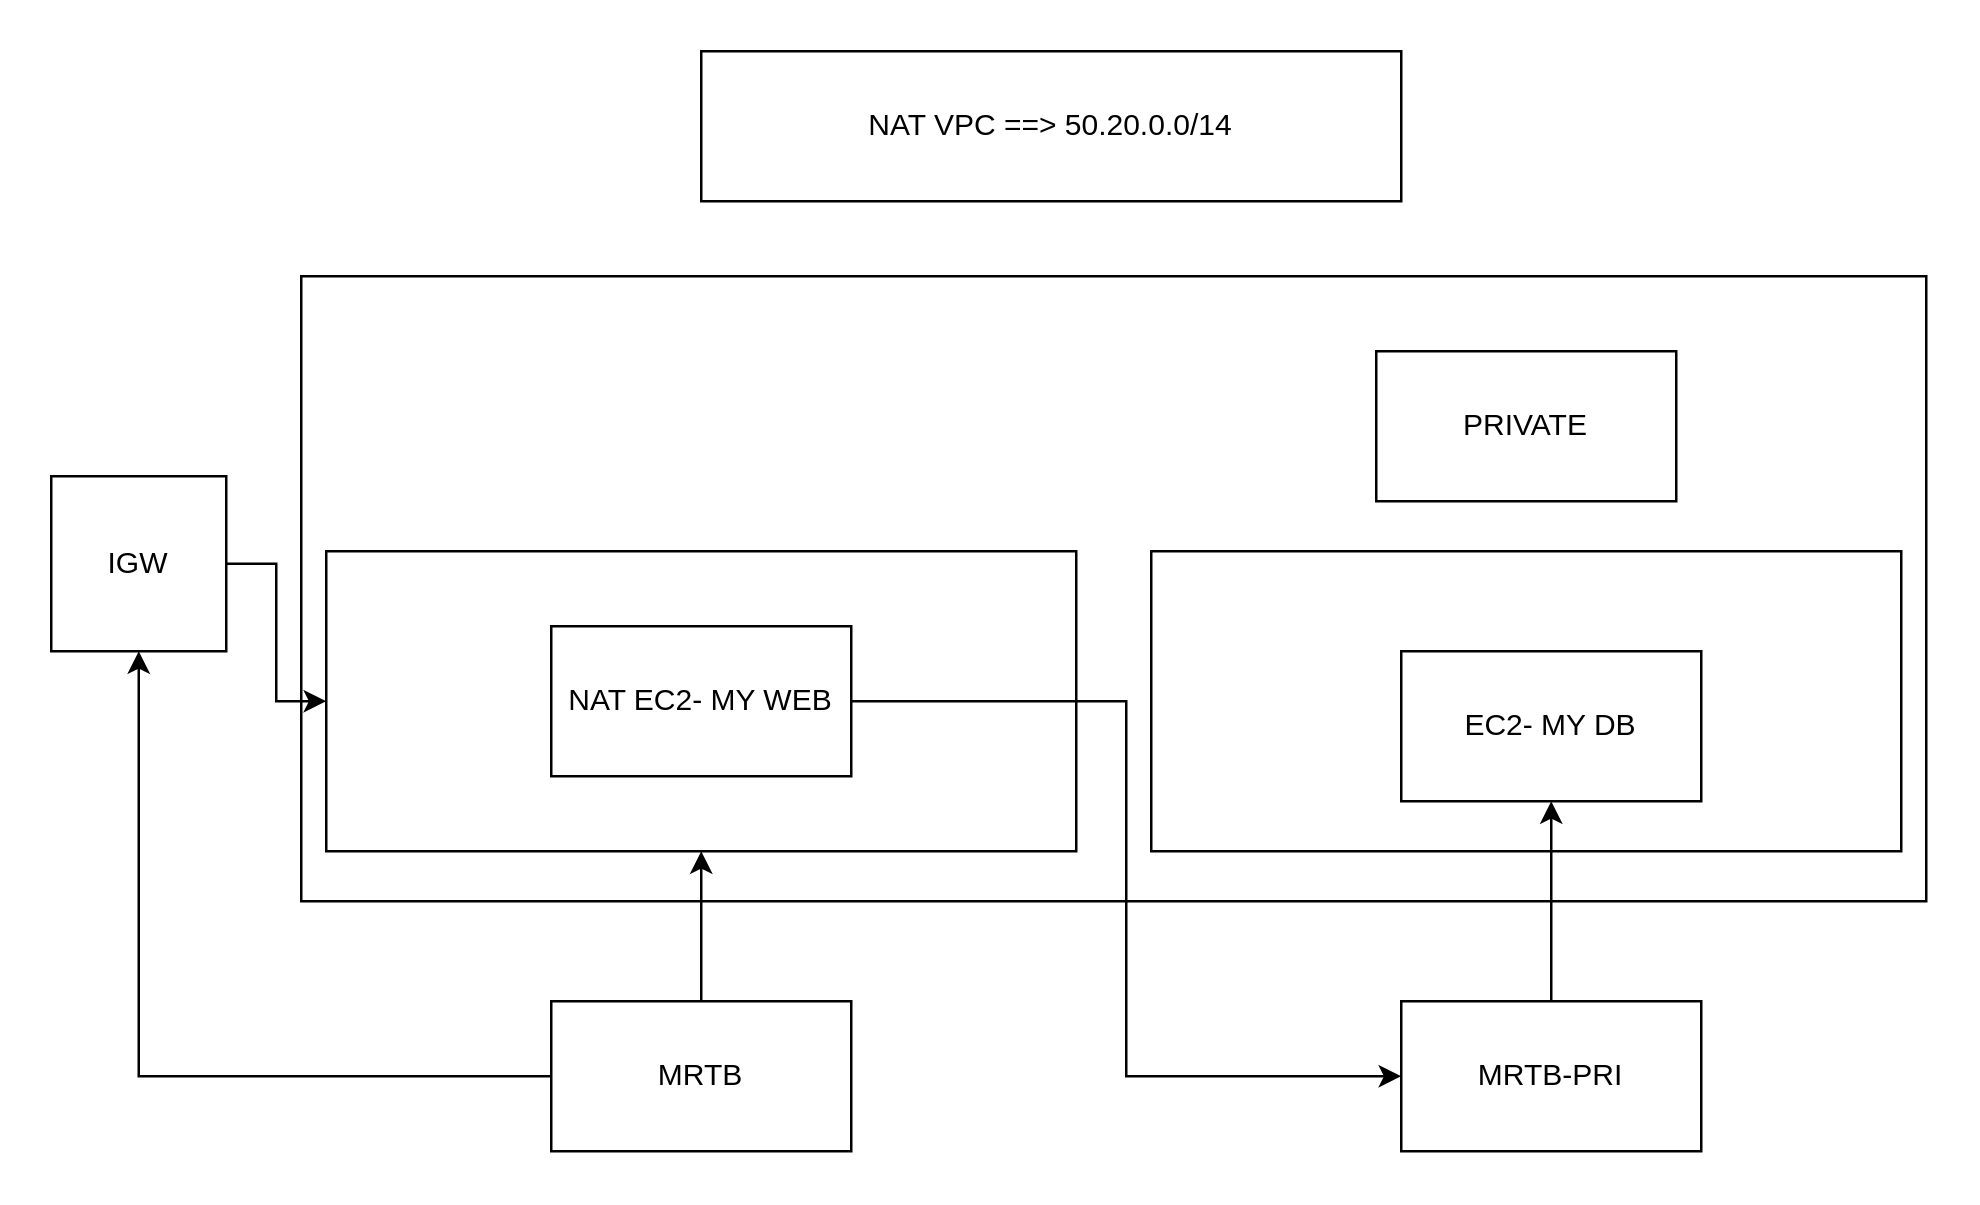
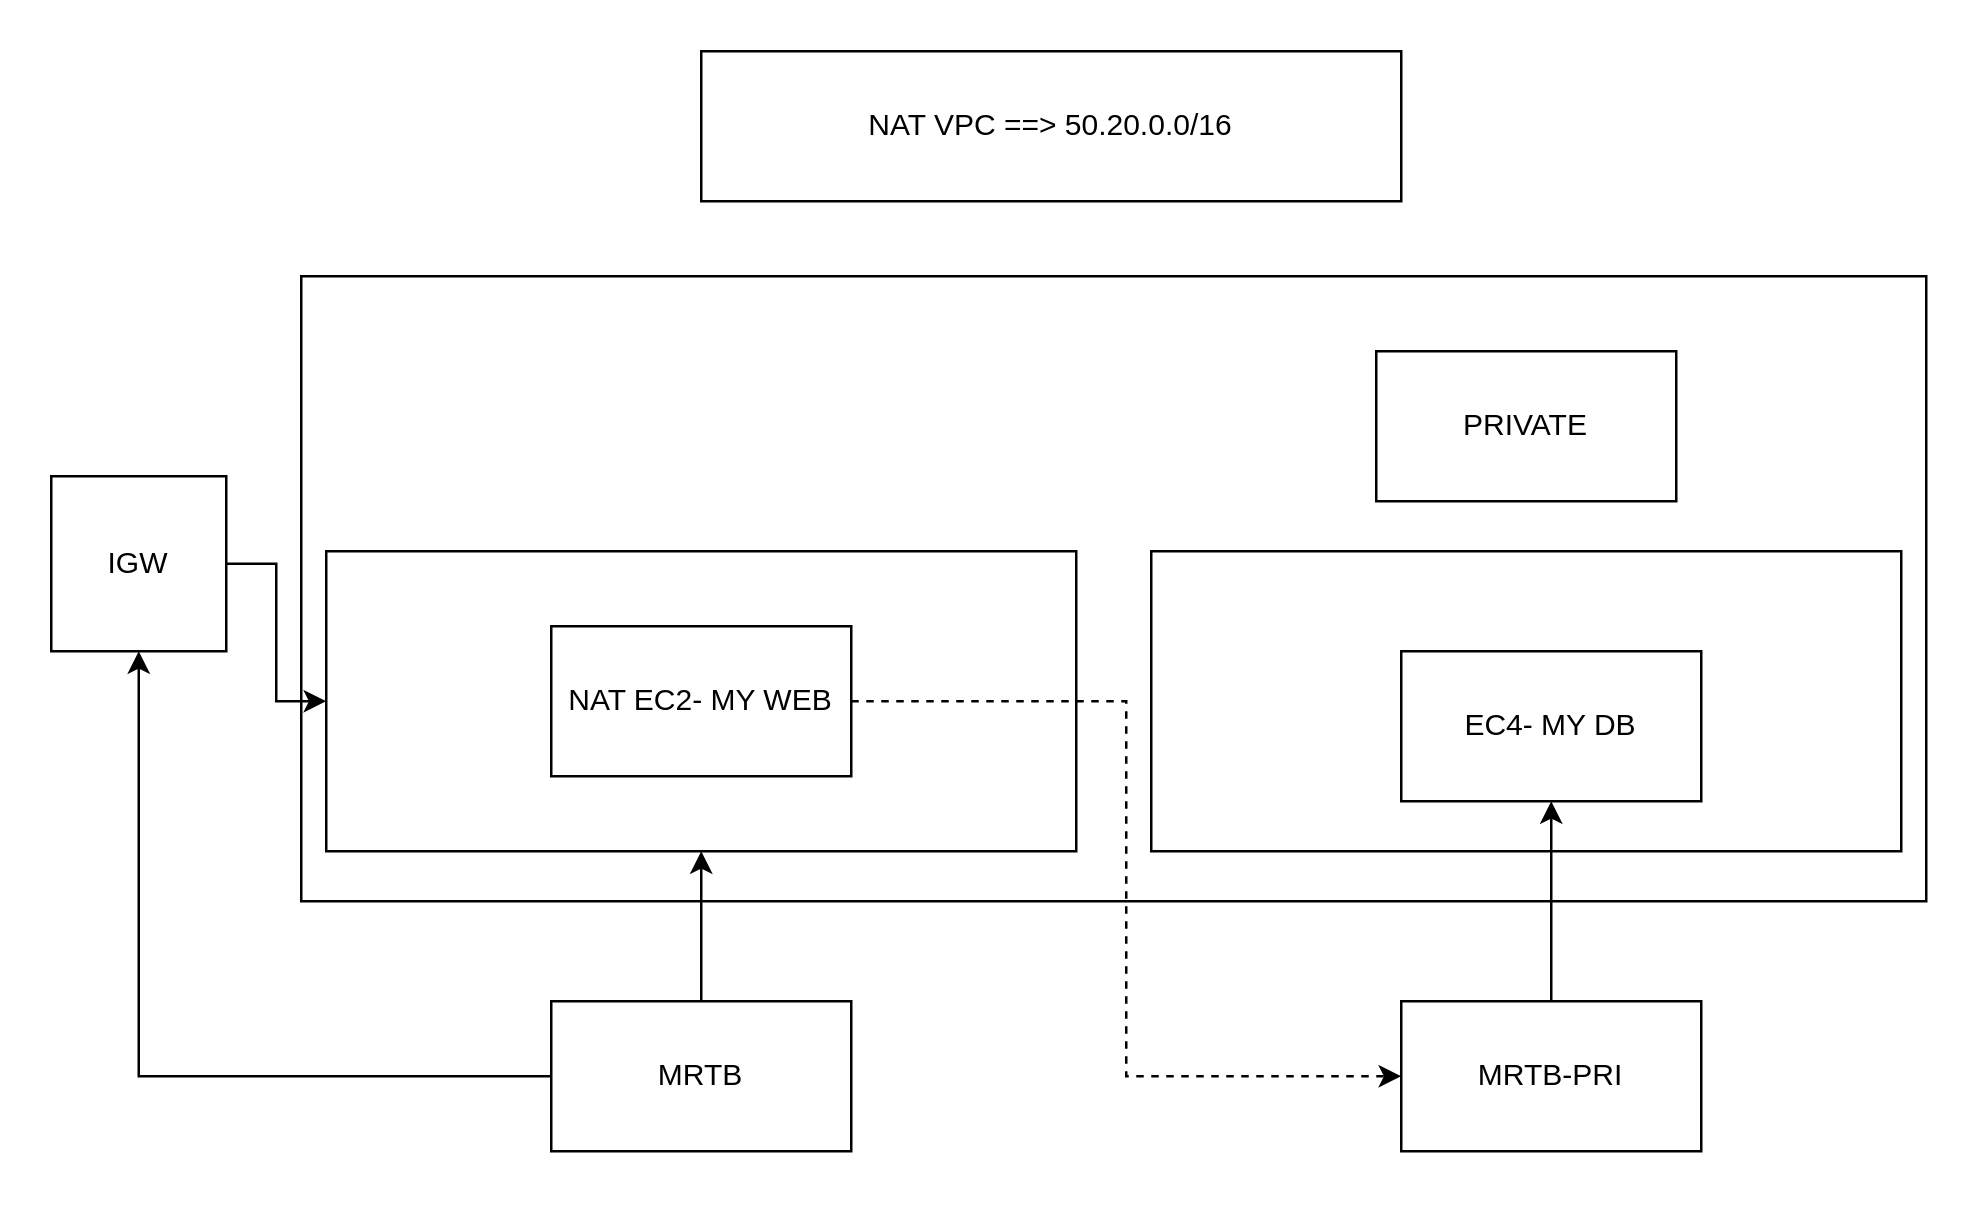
  <mxCell id="0" />
  <mxCell id="1" parent="0" />
- <mxCell id="2" value="NAT VPC ==&amp;gt; 50.20.0.0/14" style="rounded=0;whiteSpace=wrap;html=1;" parent="1" vertex="1"><mxGeometry x="280" y="20" width="280" height="60" as="geometry" /></mxCell>
+ <mxCell id="2" value="NAT VPC ==&amp;gt; 50.20.0.0/16" style="rounded=0;whiteSpace=wrap;html=1;" parent="1" vertex="1"><mxGeometry x="280" y="20" width="280" height="60" as="geometry" /></mxCell>
  <mxCell id="3" value="" style="rounded=0;whiteSpace=wrap;html=1;" parent="1" vertex="1"><mxGeometry x="120" y="110" width="650" height="250" as="geometry" /></mxCell>
  <mxCell id="4" value="PRIVATE" style="rounded=0;whiteSpace=wrap;html=1;" parent="1" vertex="1"><mxGeometry x="550" y="140" width="120" height="60" as="geometry" /></mxCell>
  <mxCell id="5" value="" style="rounded=0;whiteSpace=wrap;html=1;" parent="1" vertex="1"><mxGeometry x="130" y="220" width="300" height="120" as="geometry" /></mxCell>
  <mxCell id="6" value="" style="rounded=0;whiteSpace=wrap;html=1;" parent="1" vertex="1"><mxGeometry x="460" y="220" width="300" height="120" as="geometry" /></mxCell>
  <mxCell id="7" style="edgeStyle=orthogonalEdgeStyle;rounded=0;orthogonalLoop=1;jettySize=auto;html=1;" parent="1" source="8" target="5" edge="1"><mxGeometry relative="1" as="geometry" /></mxCell>
  <mxCell id="8" value="IGW" style="whiteSpace=wrap;html=1;aspect=fixed;" parent="1" vertex="1"><mxGeometry y="190" width="70" height="70" as="geometry" x="20" /></mxCell>
  <mxCell id="9" style="edgeStyle=orthogonalEdgeStyle;rounded=0;orthogonalLoop=1;jettySize=auto;html=1;entryX=0.5;entryY=1;entryDx=0;entryDy=0;" parent="1" source="11" target="8" edge="1"><mxGeometry relative="1" as="geometry" /></mxCell>
  <mxCell id="10" style="edgeStyle=orthogonalEdgeStyle;rounded=0;orthogonalLoop=1;jettySize=auto;html=1;" parent="1" source="11" target="5" edge="1"><mxGeometry relative="1" as="geometry" /></mxCell>
  <mxCell id="11" value="MRTB" style="rounded=0;whiteSpace=wrap;html=1;" parent="1" vertex="1"><mxGeometry x="220" y="400" width="120" height="60" as="geometry" /></mxCell>
  <mxCell id="12" style="edgeStyle=orthogonalEdgeStyle;rounded=0;orthogonalLoop=1;jettySize=auto;html=1;entryX=0.5;entryY=1;entryDx=0;entryDy=0;" parent="1" source="13" target="16" edge="1"><mxGeometry relative="1" as="geometry" /></mxCell>
  <mxCell id="13" value="MRTB-PRI" style="rounded=0;whiteSpace=wrap;html=1;" parent="1" vertex="1"><mxGeometry x="560" y="400" width="120" height="60" as="geometry" /></mxCell>
- <mxCell id="14" style="edgeStyle=orthogonalEdgeStyle;rounded=0;orthogonalLoop=1;jettySize=auto;html=1;entryX=0;entryY=0.5;entryDx=0;entryDy=0;" parent="1" source="15" target="13" edge="1"><mxGeometry relative="1" as="geometry" /></mxCell>
+ <mxCell id="14" style="edgeStyle=orthogonalEdgeStyle;rounded=0;orthogonalLoop=1;jettySize=auto;html=1;entryX=0;entryY=0.5;entryDx=0;entryDy=0;dashed=1;" parent="1" source="15" target="13" edge="1"><mxGeometry relative="1" as="geometry" /></mxCell>
  <mxCell id="15" value="NAT EC2- MY WEB" style="rounded=0;whiteSpace=wrap;html=1;" parent="1" vertex="1"><mxGeometry x="220" y="250" width="120" height="60" as="geometry" /></mxCell>
- <mxCell id="16" value="EC2- MY DB" style="rounded=0;whiteSpace=wrap;html=1;" parent="1" vertex="1"><mxGeometry x="560" y="260" width="120" height="60" as="geometry" /></mxCell>
+ <mxCell id="16" value="EC4- MY DB" style="rounded=0;whiteSpace=wrap;html=1;" parent="1" vertex="1"><mxGeometry x="560" y="260" width="120" height="60" as="geometry" /></mxCell>
